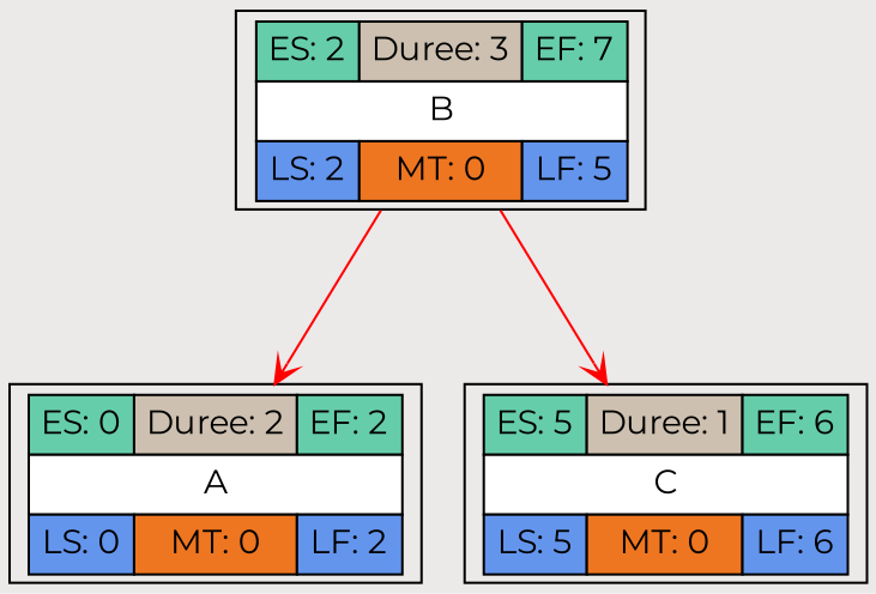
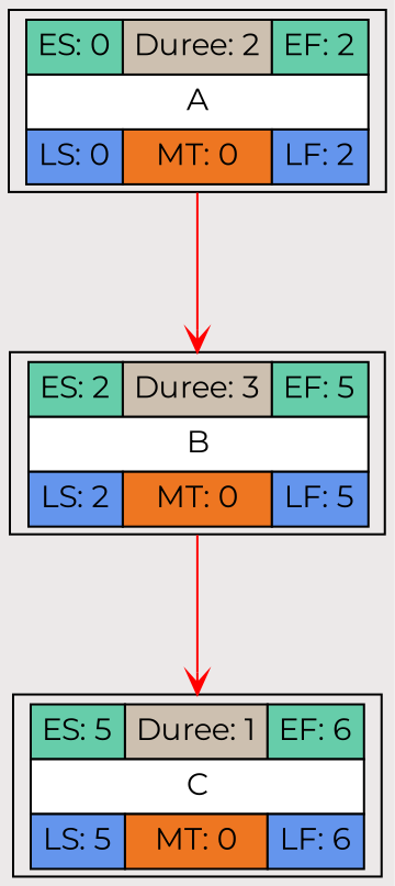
  digraph {
    bgcolor="#ECE9E9"
    fontname=Montserrat
    rankdir=TB
    ranksep=1
    node [fontname=Montserrat shape=record]
    edge [arrowhead=vee color=red fontname=Montserrat]
    n1 [label=<<TABLE BORDER='0' CELLBORDER='1' CELLSPACING='0' CELLPADDING='4'>         <TR><TD BGCOLOR= 'aquamarine3'>ES: 0</TD><TD BGCOLOR= 'antiquewhite3'>Duree: 2</TD><TD BGCOLOR= 'aquamarine3'>EF: 2</TD></TR>         <TR><TD BGCOLOR= 'white' COLSPAN='3'>A</TD></TR>         <TR><TD BGCOLOR= 'cornflowerblue'>LS: 0</TD><TD BGCOLOR= 'chocolate2'>MT: 0</TD><TD BGCOLOR= 'cornflowerblue'>LF: 2</TD></TR>                  </TABLE>>]
-   n2 [label=<<TABLE BORDER='0' CELLBORDER='1' CELLSPACING='0' CELLPADDING='4'>         <TR><TD BGCOLOR= 'aquamarine3'>ES: 2</TD><TD BGCOLOR= 'antiquewhite3'>Duree: 3</TD><TD BGCOLOR= 'aquamarine3'>EF: 7</TD></TR>         <TR><TD BGCOLOR= 'white' COLSPAN='3'>B</TD></TR>         <TR><TD BGCOLOR= 'cornflowerblue'>LS: 2</TD><TD BGCOLOR= 'chocolate2'>MT: 0</TD><TD BGCOLOR= 'cornflowerblue'>LF: 5</TD></TR>                  </TABLE>>]
+   n2 [label=<<TABLE BORDER='0' CELLBORDER='1' CELLSPACING='0' CELLPADDING='4'>         <TR><TD BGCOLOR= 'aquamarine3'>ES: 2</TD><TD BGCOLOR= 'antiquewhite3'>Duree: 3</TD><TD BGCOLOR= 'aquamarine3'>EF: 5</TD></TR>         <TR><TD BGCOLOR= 'white' COLSPAN='3'>B</TD></TR>         <TR><TD BGCOLOR= 'cornflowerblue'>LS: 2</TD><TD BGCOLOR= 'chocolate2'>MT: 0</TD><TD BGCOLOR= 'cornflowerblue'>LF: 5</TD></TR>                  </TABLE>>]
    n3 [label=<<TABLE BORDER='0' CELLBORDER='1' CELLSPACING='0' CELLPADDING='4'>         <TR><TD BGCOLOR= 'aquamarine3'>ES: 5</TD><TD BGCOLOR= 'antiquewhite3'>Duree: 1</TD><TD BGCOLOR= 'aquamarine3'>EF: 6</TD></TR>         <TR><TD BGCOLOR= 'white' COLSPAN='3'>C</TD></TR>         <TR><TD BGCOLOR= 'cornflowerblue'>LS: 5</TD><TD BGCOLOR= 'chocolate2'>MT: 0</TD><TD BGCOLOR= 'cornflowerblue'>LF: 6</TD></TR>                  </TABLE>>]
-   n2 -> n1
+   n1 -> n2
    n2 -> n3
  }
